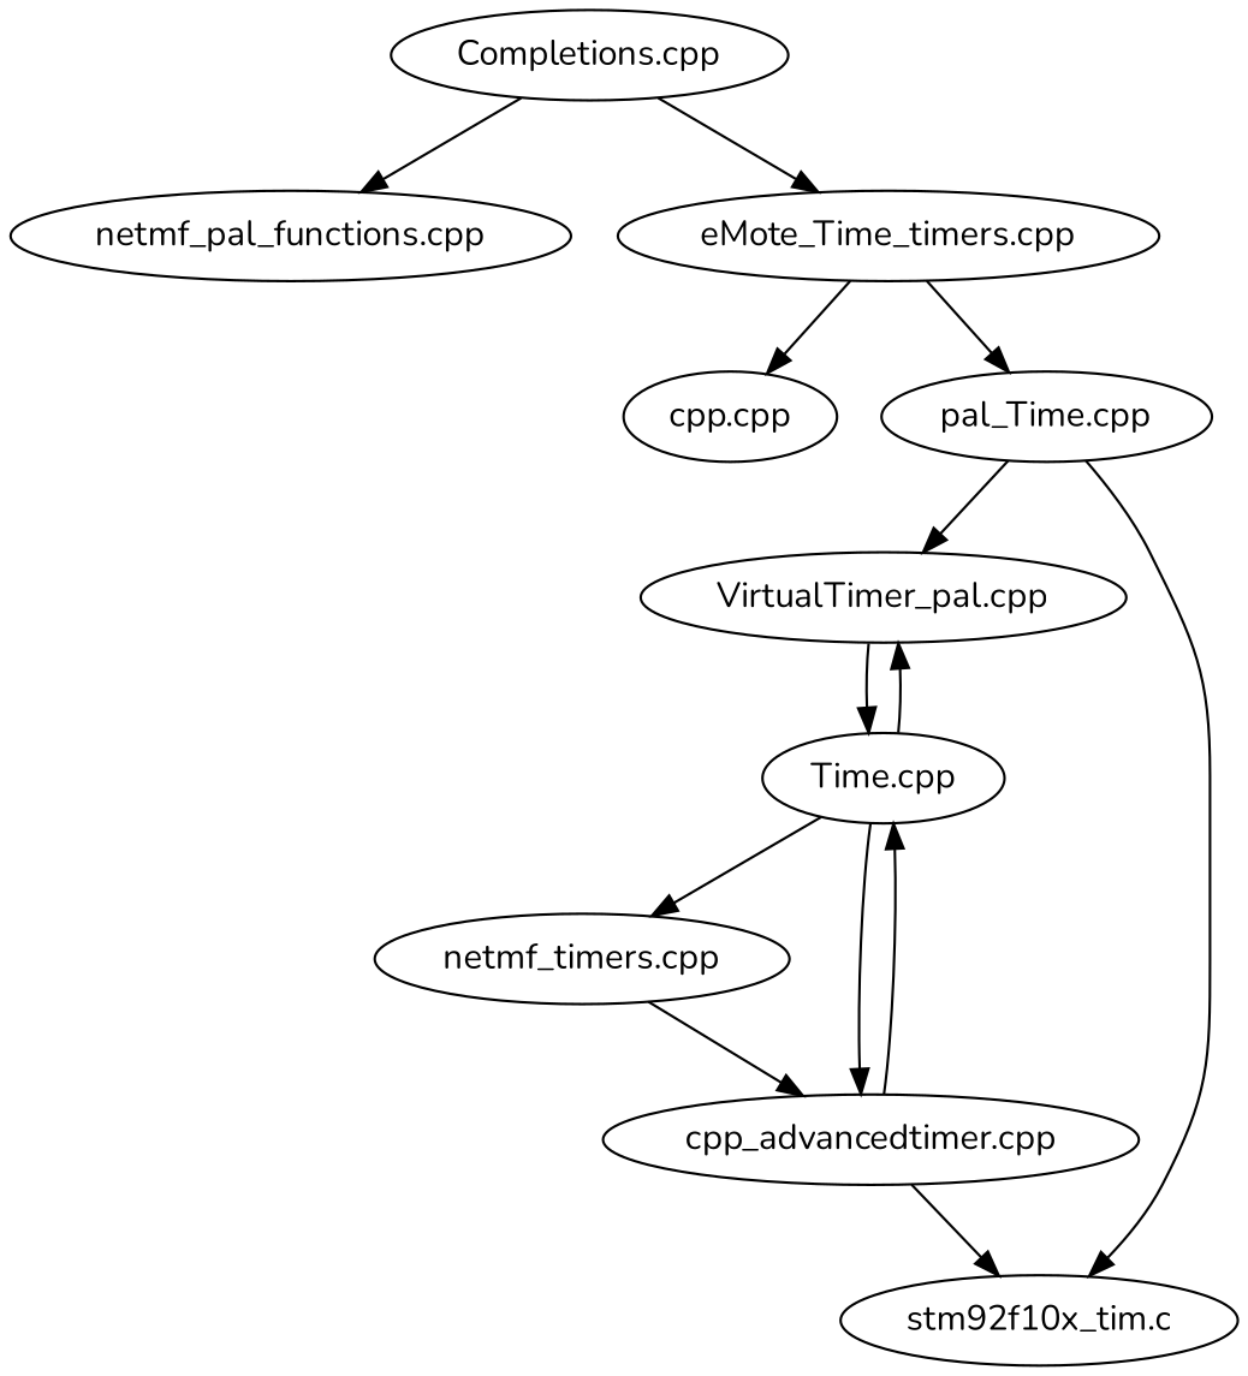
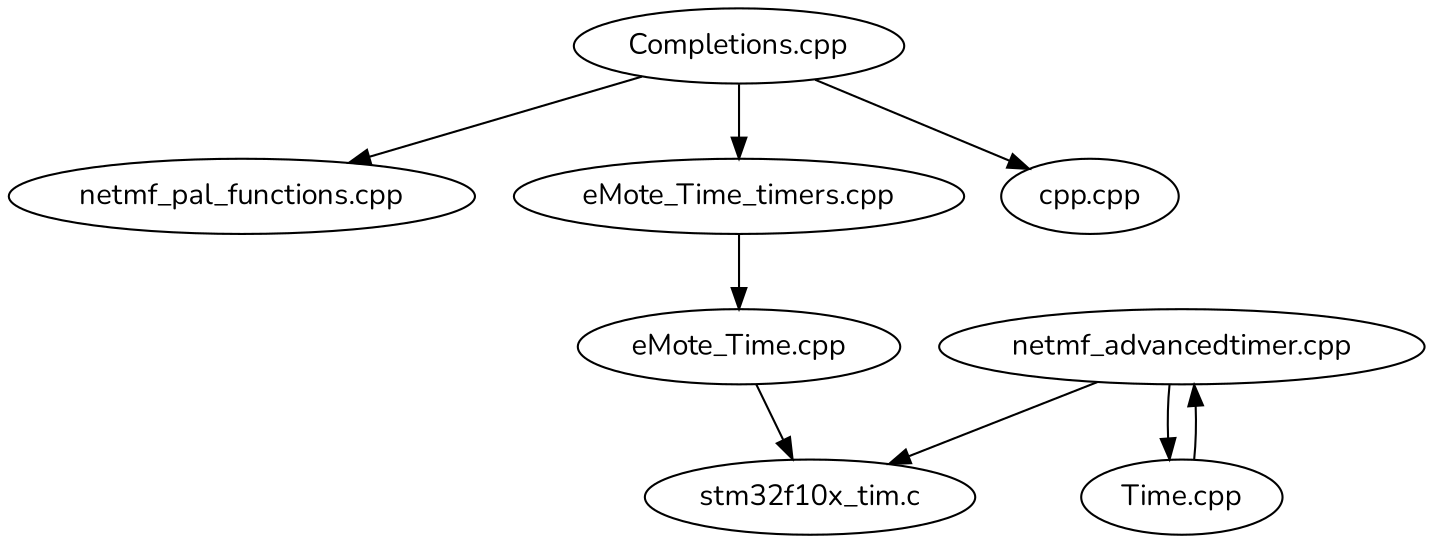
  digraph {
    fontname=Nunito
    node [fontname=Nunito]
    edge [fontname=Nunito]
    n1 [label="netmf_pal_functions.cpp"]
    "Completions.cpp"
    n3 [label="eMote_Time_timers.cpp"]
    n4 [label="cpp.cpp"]
-   "eMote_Time.cpp" [label="pal_Time.cpp"]
-   "VirtualTimer_pal.cpp"
-   "stm32f10x_tim.c" [label="stm92f10x_tim.c"]
+   "eMote_Time.cpp"
+   "stm32f10x_tim.c"
    n8 [label="Time.cpp"]
-   "netmf_timers.cpp"
-   "netmf_advancedtimer.cpp" [label="cpp_advancedtimer.cpp"]
+   "netmf_advancedtimer.cpp"
    "Completions.cpp" -> n1
    "Completions.cpp" -> n3
-   n3 -> n4
+   "Completions.cpp" -> n4
    n3 -> "eMote_Time.cpp"
-   "eMote_Time.cpp" -> "VirtualTimer_pal.cpp"
    "eMote_Time.cpp" -> "stm32f10x_tim.c"
-   "VirtualTimer_pal.cpp" -> n8
-   n8 -> "VirtualTimer_pal.cpp"
-   n8 -> "netmf_timers.cpp"
    n8 -> "netmf_advancedtimer.cpp"
-   "netmf_timers.cpp" -> "netmf_advancedtimer.cpp"
    "netmf_advancedtimer.cpp" -> "stm32f10x_tim.c"
    "netmf_advancedtimer.cpp" -> n8
  }
